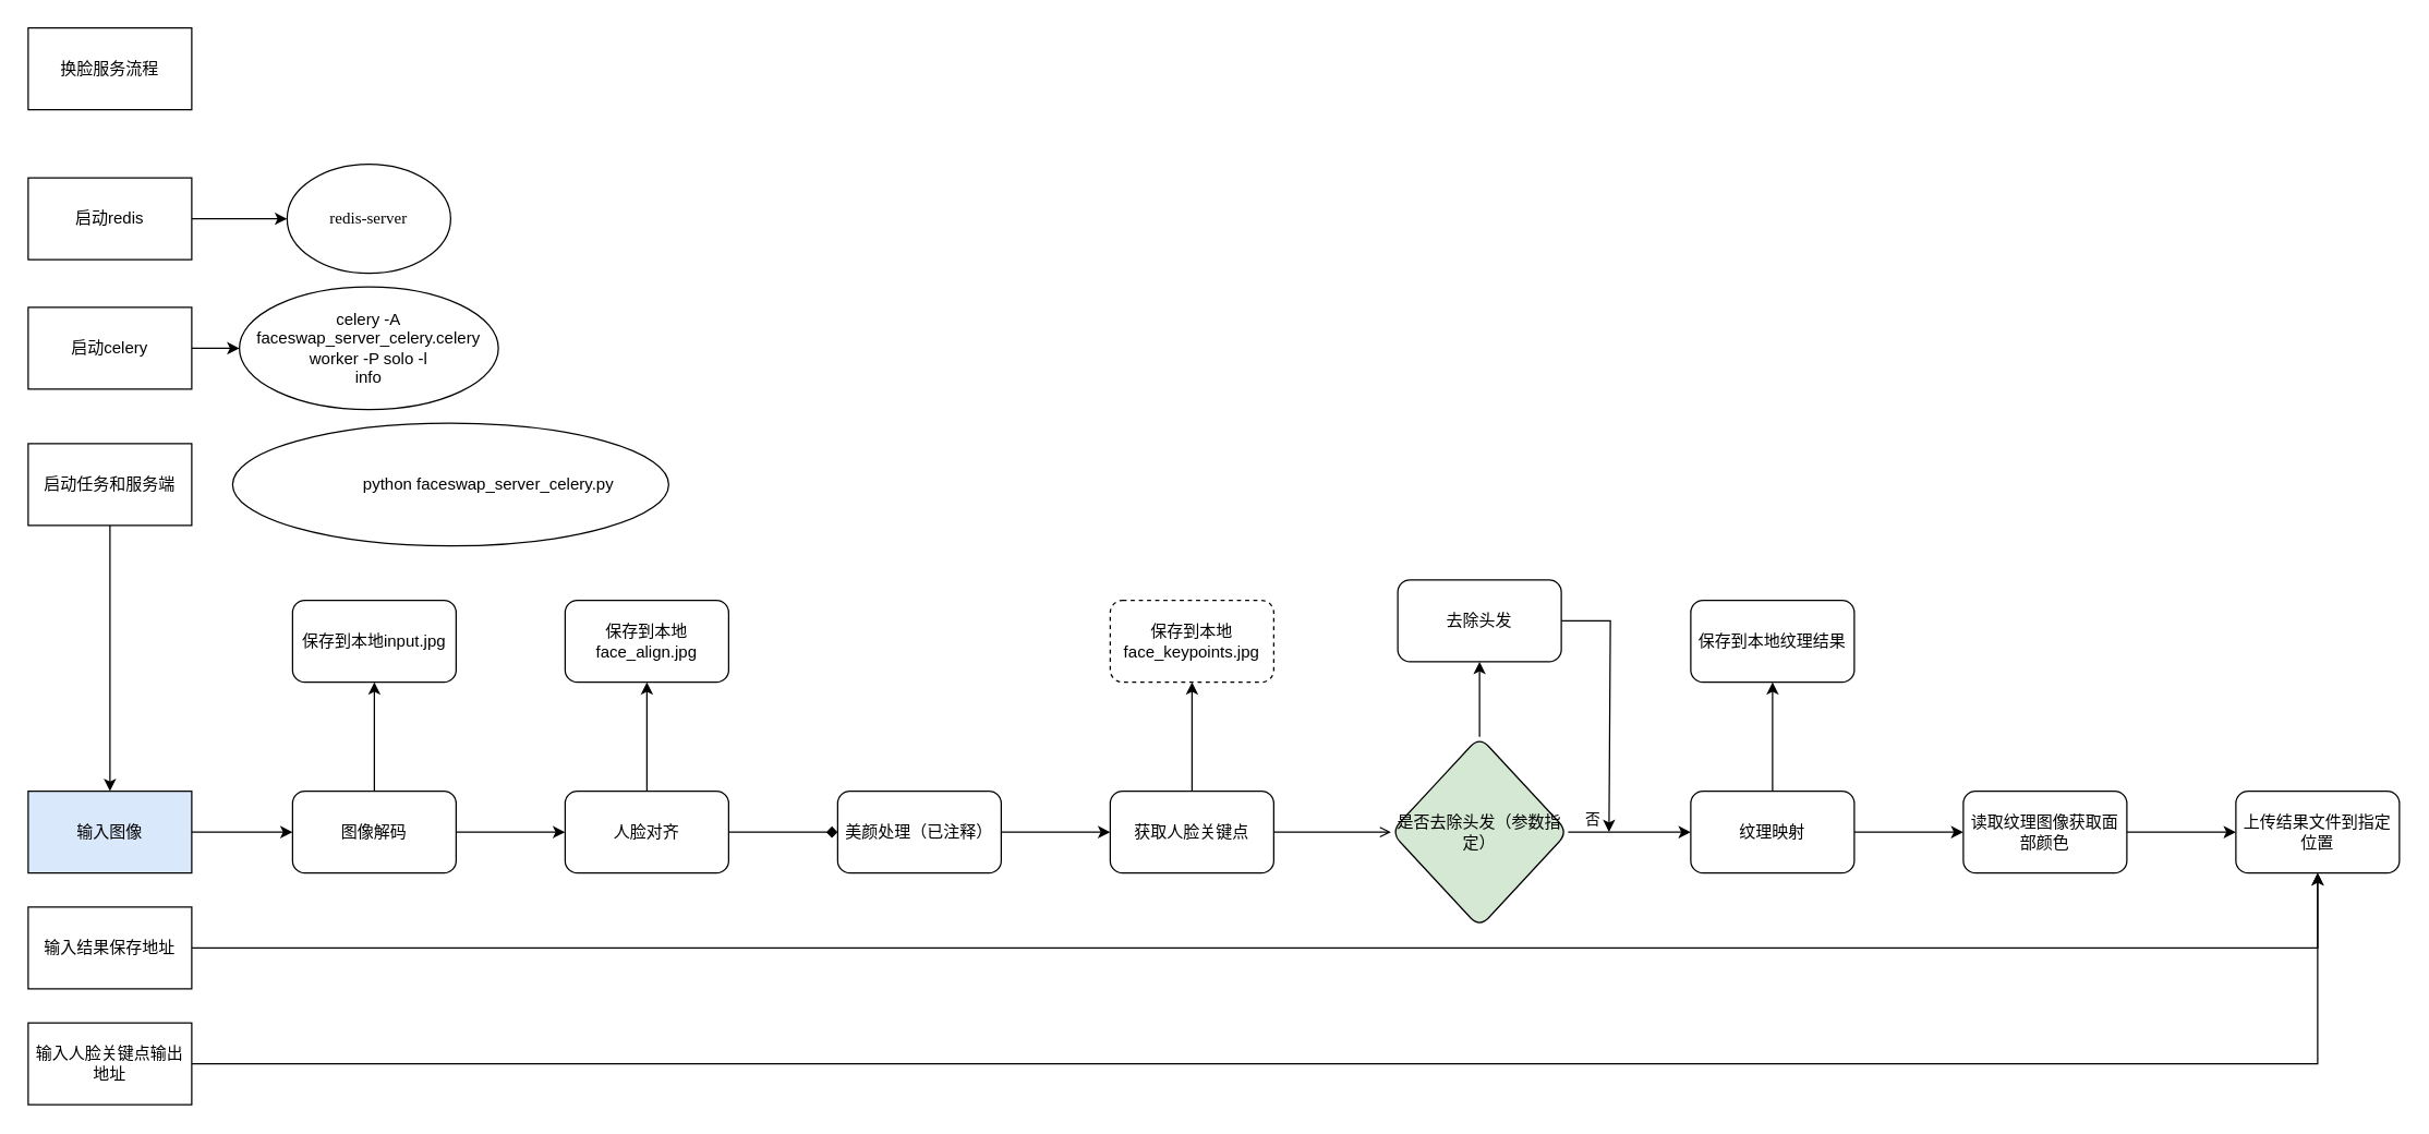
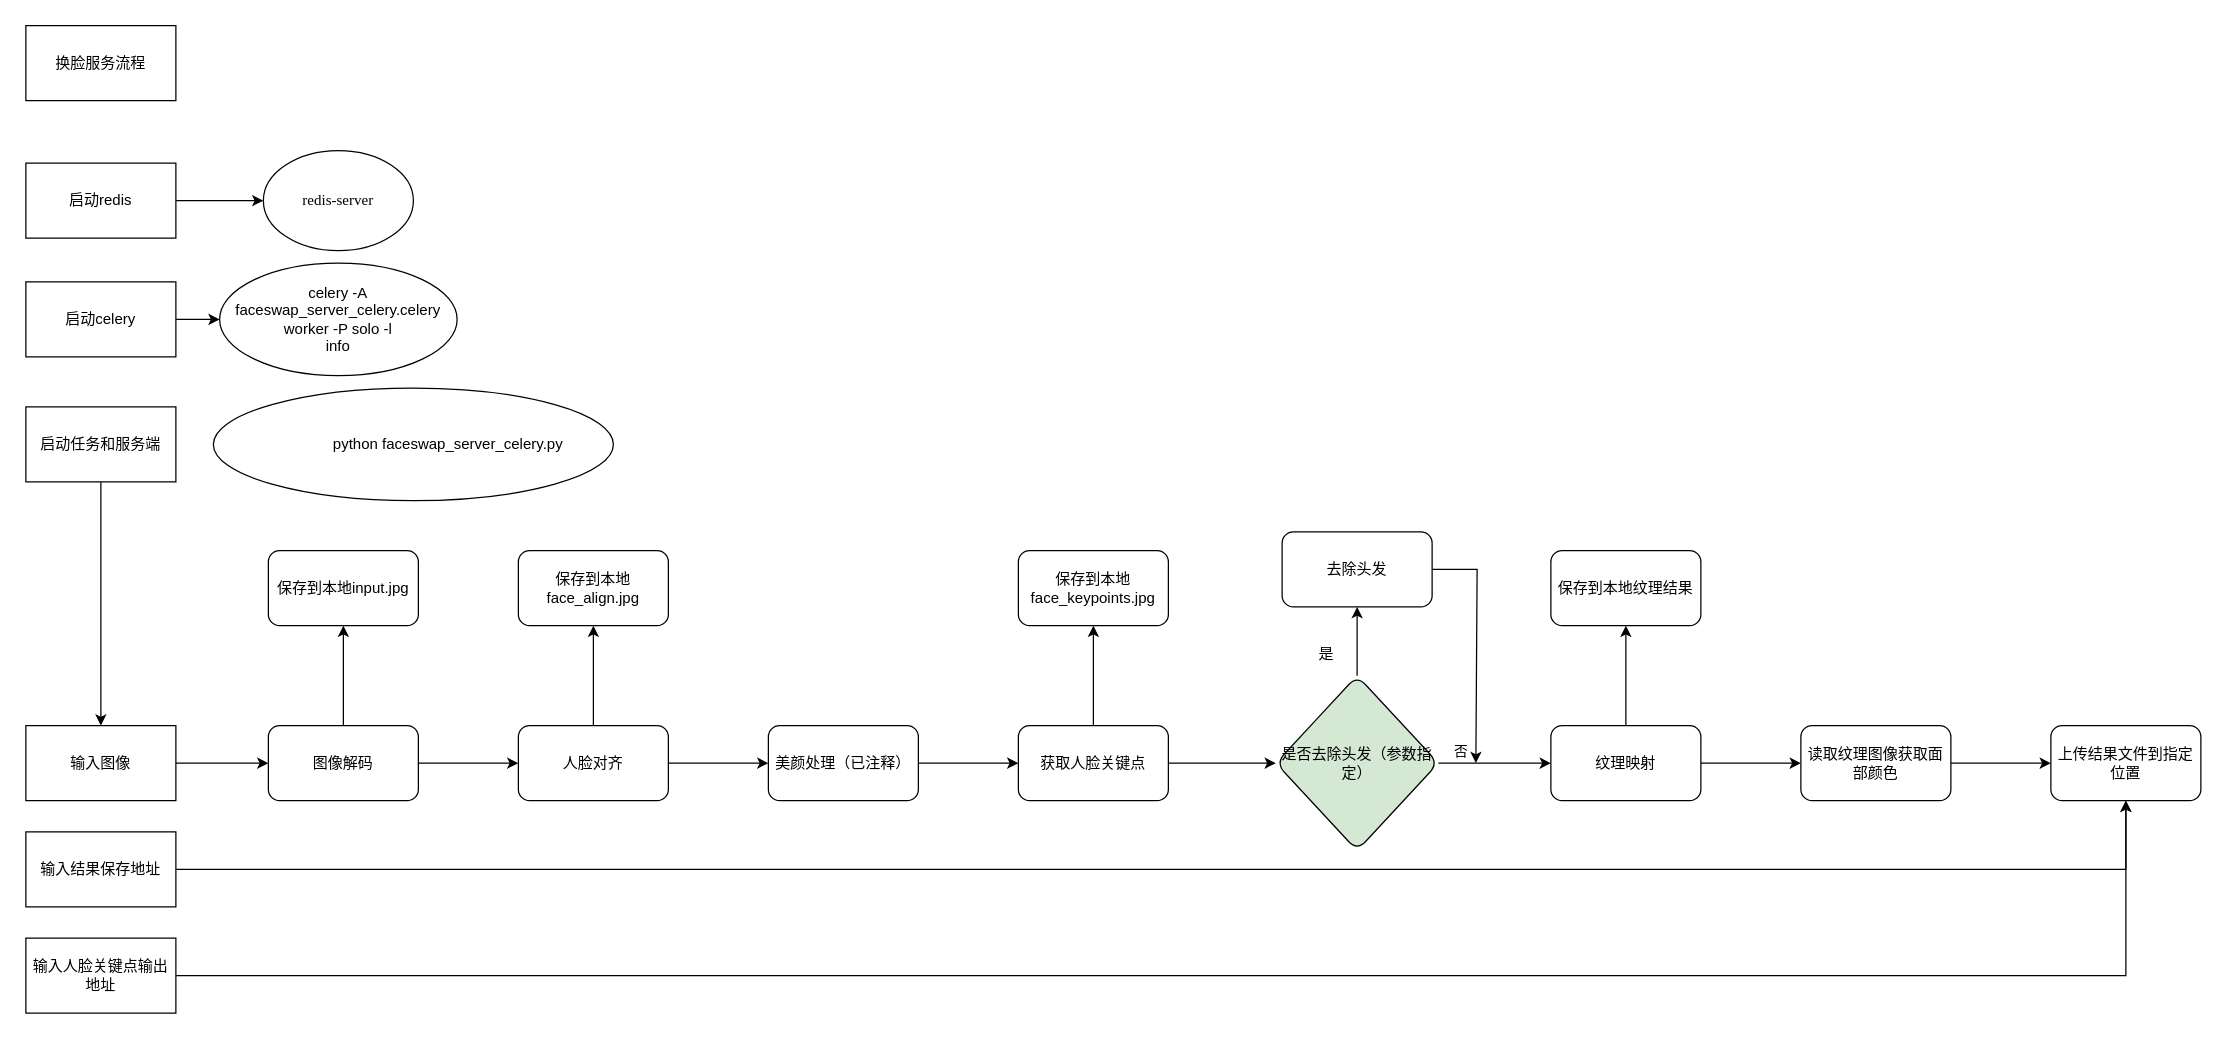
  <mxCell id="0" />
  <mxCell id="1" parent="0" />
  <mxCell id="2" value="换脸服务流程" style="rounded=0;whiteSpace=wrap;html=1;" vertex="1" parent="1"><mxGeometry x="20" y="20" width="120" height="60" as="geometry" /></mxCell>
  <mxCell id="3" style="edgeStyle=orthogonalEdgeStyle;rounded=0;orthogonalLoop=1;jettySize=auto;html=1;entryX=0;entryY=0.5;entryDx=0;entryDy=0;" edge="1" parent="1" source="4" target="5"><mxGeometry relative="1" as="geometry" /></mxCell>
  <mxCell id="4" value="启动redis&lt;br&gt;&lt;span style=&quot;font-size:10.5pt;font-family:宋体;&lt;br/&gt;mso-bidi-font-family:宋体;mso-ansi-language:EN-US;mso-fareast-language:ZH-CN;&lt;br/&gt;mso-bidi-language:AR&quot;&gt;&lt;/span&gt;" style="rounded=0;whiteSpace=wrap;html=1;" vertex="1" parent="1"><mxGeometry x="20" y="130" width="120" height="60" as="geometry" /></mxCell>
  <mxCell id="5" value="&lt;span style=&quot;font-family: 宋体; text-align: left; background-color: initial;&quot;&gt;redis-server&lt;/span&gt;" style="ellipse;whiteSpace=wrap;html=1;" vertex="1" parent="1"><mxGeometry x="210" y="120" width="120" height="80" as="geometry" /></mxCell>
  <mxCell id="6" style="edgeStyle=orthogonalEdgeStyle;rounded=0;orthogonalLoop=1;jettySize=auto;html=1;entryX=0;entryY=0.5;entryDx=0;entryDy=0;" edge="1" parent="1" source="7" target="8"><mxGeometry relative="1" as="geometry" /></mxCell>
  <mxCell id="7" value="启动celery&lt;br&gt;&lt;span style=&quot;font-size:10.5pt;font-family:宋体;&lt;br/&gt;mso-bidi-font-family:宋体;mso-ansi-language:EN-US;mso-fareast-language:ZH-CN;&lt;br/&gt;mso-bidi-language:AR&quot;&gt;&lt;/span&gt;" style="rounded=0;whiteSpace=wrap;html=1;" vertex="1" parent="1"><mxGeometry x="20" y="225" width="120" height="60" as="geometry" /></mxCell>
  <mxCell id="8" value="celery -A faceswap_server_celery.celery worker -P solo -l&lt;br/&gt;info" style="ellipse;whiteSpace=wrap;html=1;" vertex="1" parent="1"><mxGeometry x="175" y="210" width="190" height="90" as="geometry" /></mxCell>
  <mxCell id="9" style="edgeStyle=orthogonalEdgeStyle;rounded=0;orthogonalLoop=1;jettySize=auto;html=1;" edge="1" parent="1" source="10" target="13"><mxGeometry relative="1" as="geometry" /></mxCell>
  <mxCell id="10" value="启动任务和服务端" style="rounded=0;whiteSpace=wrap;html=1;" vertex="1" parent="1"><mxGeometry x="20" y="325" width="120" height="60" as="geometry" /></mxCell>
  <mxCell id="11" value="&lt;p style=&quot;text-align: left; margin-left: 42pt;&quot; class=&quot;MsoNormal&quot;&gt;python&amp;nbsp;&lt;span style=&quot;background-color: initial;&quot;&gt;faceswap_server_celery.py&lt;/span&gt;&lt;/p&gt;&lt;p style=&quot;text-align: left; margin-left: 42pt;&quot; class=&quot;MsoNormal&quot;&gt;&lt;span lang=&quot;EN-US&quot;&gt;&lt;/span&gt;&lt;/p&gt;" style="ellipse;whiteSpace=wrap;html=1;" vertex="1" parent="1"><mxGeometry x="170" y="310" width="320" height="90" as="geometry" /></mxCell>
  <mxCell id="12" value="" style="edgeStyle=orthogonalEdgeStyle;rounded=0;orthogonalLoop=1;jettySize=auto;html=1;" edge="1" parent="1" source="13" target="20"><mxGeometry relative="1" as="geometry" /></mxCell>
- <mxCell id="13" value="输入图像" style="rounded=0;whiteSpace=wrap;html=1;fillColor=#dae8fc;" vertex="1" parent="1"><mxGeometry x="20" y="580" width="120" height="60" as="geometry" /></mxCell>
+ <mxCell id="13" value="输入图像" style="rounded=0;whiteSpace=wrap;html=1;" vertex="1" parent="1"><mxGeometry x="20" y="580" width="120" height="60" as="geometry" /></mxCell>
  <mxCell id="14" style="edgeStyle=orthogonalEdgeStyle;rounded=0;orthogonalLoop=1;jettySize=auto;html=1;entryX=0.5;entryY=1;entryDx=0;entryDy=0;" edge="1" parent="1" source="15" target="41"><mxGeometry relative="1" as="geometry" /></mxCell>
  <mxCell id="15" value="输入结果保存地址" style="rounded=0;whiteSpace=wrap;html=1;" vertex="1" parent="1"><mxGeometry x="20" y="665" width="120" height="60" as="geometry" /></mxCell>
  <mxCell id="16" style="edgeStyle=orthogonalEdgeStyle;rounded=0;orthogonalLoop=1;jettySize=auto;html=1;entryX=0.5;entryY=1;entryDx=0;entryDy=0;" edge="1" parent="1" source="17" target="41"><mxGeometry relative="1" as="geometry" /></mxCell>
  <mxCell id="17" value="输入人脸关键点输出地址" style="rounded=0;whiteSpace=wrap;html=1;" vertex="1" parent="1"><mxGeometry x="20" y="750" width="120" height="60" as="geometry" /></mxCell>
  <mxCell id="18" value="" style="edgeStyle=orthogonalEdgeStyle;rounded=0;orthogonalLoop=1;jettySize=auto;html=1;" edge="1" parent="1" source="20" target="23"><mxGeometry relative="1" as="geometry" /></mxCell>
  <mxCell id="19" value="" style="edgeStyle=orthogonalEdgeStyle;rounded=0;orthogonalLoop=1;jettySize=auto;html=1;" edge="1" parent="1" source="20" target="42"><mxGeometry relative="1" as="geometry" /></mxCell>
  <mxCell id="20" value="图像解码" style="rounded=1;whiteSpace=wrap;html=1;" vertex="1" parent="1"><mxGeometry x="214" y="580" width="120" height="60" as="geometry" /></mxCell>
- <mxCell id="21" value="" style="edgeStyle=orthogonalEdgeStyle;rounded=0;orthogonalLoop=1;jettySize=auto;html=1;endArrow=diamond;" edge="1" parent="1" source="23" target="25"><mxGeometry relative="1" as="geometry" /></mxCell>
+ <mxCell id="21" value="" style="edgeStyle=orthogonalEdgeStyle;rounded=0;orthogonalLoop=1;jettySize=auto;html=1;" edge="1" parent="1" source="23" target="25"><mxGeometry relative="1" as="geometry" /></mxCell>
  <mxCell id="22" value="" style="edgeStyle=orthogonalEdgeStyle;rounded=0;orthogonalLoop=1;jettySize=auto;html=1;" edge="1" parent="1" source="23" target="43"><mxGeometry relative="1" as="geometry" /></mxCell>
  <mxCell id="23" value="人脸对齐" style="whiteSpace=wrap;html=1;rounded=1;" vertex="1" parent="1"><mxGeometry x="414" y="580" width="120" height="60" as="geometry" /></mxCell>
  <mxCell id="24" value="" style="edgeStyle=orthogonalEdgeStyle;rounded=0;orthogonalLoop=1;jettySize=auto;html=1;" edge="1" parent="1" source="25" target="28"><mxGeometry relative="1" as="geometry" /></mxCell>
  <mxCell id="25" value="美颜处理（已注释）" style="whiteSpace=wrap;html=1;rounded=1;" vertex="1" parent="1"><mxGeometry x="614" y="580" width="120" height="60" as="geometry" /></mxCell>
- <mxCell id="26" value="" style="edgeStyle=orthogonalEdgeStyle;rounded=0;orthogonalLoop=1;jettySize=auto;html=1;endArrow=open;" edge="1" parent="1" source="28" target="32"><mxGeometry relative="1" as="geometry" /></mxCell>
+ <mxCell id="26" value="" style="edgeStyle=orthogonalEdgeStyle;rounded=0;orthogonalLoop=1;jettySize=auto;html=1;" edge="1" parent="1" source="28" target="32"><mxGeometry relative="1" as="geometry" /></mxCell>
  <mxCell id="27" value="" style="edgeStyle=orthogonalEdgeStyle;rounded=0;orthogonalLoop=1;jettySize=auto;html=1;" edge="1" parent="1" source="28" target="44"><mxGeometry relative="1" as="geometry" /></mxCell>
  <mxCell id="28" value="获取人脸关键点" style="whiteSpace=wrap;html=1;rounded=1;" vertex="1" parent="1"><mxGeometry x="814" y="580" width="120" height="60" as="geometry" /></mxCell>
  <mxCell id="29" value="" style="edgeStyle=orthogonalEdgeStyle;rounded=0;orthogonalLoop=1;jettySize=auto;html=1;" edge="1" parent="1" source="32" target="34"><mxGeometry relative="1" as="geometry" /></mxCell>
  <mxCell id="30" value="" style="edgeStyle=orthogonalEdgeStyle;rounded=0;orthogonalLoop=1;jettySize=auto;html=1;" edge="1" parent="1" source="32" target="38"><mxGeometry relative="1" as="geometry" /></mxCell>
  <mxCell id="31" value="否" style="edgeLabel;html=1;align=center;verticalAlign=middle;resizable=0;points=[];" vertex="1" connectable="0" parent="30"><mxGeometry x="-0.471" y="1" relative="1" as="geometry"><mxPoint x="-7" y="-9" as="offset" /></mxGeometry></mxCell>
  <mxCell id="32" value="是否去除头发（参数指定）" style="rhombus;whiteSpace=wrap;html=1;rounded=1;fillColor=#d5e8d4;" vertex="1" parent="1"><mxGeometry x="1020" y="540" width="130" height="140" as="geometry" /></mxCell>
  <mxCell id="33" style="edgeStyle=orthogonalEdgeStyle;rounded=0;orthogonalLoop=1;jettySize=auto;html=1;" edge="1" parent="1" source="34"><mxGeometry relative="1" as="geometry"><mxPoint x="1180" y="610" as="targetPoint" /><Array as="points"><mxPoint x="1181" y="455" /></Array></mxGeometry></mxCell>
  <mxCell id="34" value="去除头发" style="whiteSpace=wrap;html=1;rounded=1;" vertex="1" parent="1"><mxGeometry x="1025" y="425" width="120" height="60" as="geometry" /></mxCell>
+ <mxCell id="35" value="是" style="text;html=1;align=center;verticalAlign=middle;resizable=0;points=[];autosize=1;strokeColor=none;fillColor=none;" vertex="1" parent="1"><mxGeometry x="1040" y="508" width="40" height="30" as="geometry" /></mxCell>
  <mxCell id="36" value="" style="edgeStyle=orthogonalEdgeStyle;rounded=0;orthogonalLoop=1;jettySize=auto;html=1;" edge="1" parent="1" source="38" target="40"><mxGeometry relative="1" as="geometry" /></mxCell>
  <mxCell id="37" value="" style="edgeStyle=orthogonalEdgeStyle;rounded=0;orthogonalLoop=1;jettySize=auto;html=1;" edge="1" parent="1" source="38" target="45"><mxGeometry relative="1" as="geometry" /></mxCell>
  <mxCell id="38" value="纹理映射" style="whiteSpace=wrap;html=1;rounded=1;" vertex="1" parent="1"><mxGeometry x="1240" y="580" width="120" height="60" as="geometry" /></mxCell>
  <mxCell id="39" value="" style="edgeStyle=orthogonalEdgeStyle;rounded=0;orthogonalLoop=1;jettySize=auto;html=1;" edge="1" parent="1" source="40" target="41"><mxGeometry relative="1" as="geometry" /></mxCell>
  <mxCell id="40" value="读取纹理图像获取面部颜色" style="whiteSpace=wrap;html=1;rounded=1;" vertex="1" parent="1"><mxGeometry x="1440" y="580" width="120" height="60" as="geometry" /></mxCell>
  <mxCell id="41" value="上传结果文件到指定位置" style="whiteSpace=wrap;html=1;rounded=1;" vertex="1" parent="1"><mxGeometry x="1640" y="580" width="120" height="60" as="geometry" /></mxCell>
  <mxCell id="42" value="保存到本地input.jpg" style="whiteSpace=wrap;html=1;rounded=1;" vertex="1" parent="1"><mxGeometry x="214" y="440" width="120" height="60" as="geometry" /></mxCell>
  <mxCell id="43" value="保存到本地face_align.jpg" style="whiteSpace=wrap;html=1;rounded=1;" vertex="1" parent="1"><mxGeometry x="414" y="440" width="120" height="60" as="geometry" /></mxCell>
- <mxCell id="44" value="保存到本地face_keypoints.jpg" style="whiteSpace=wrap;html=1;rounded=1;dashed=1;" vertex="1" parent="1"><mxGeometry x="814" y="440" width="120" height="60" as="geometry" /></mxCell>
+ <mxCell id="44" value="保存到本地face_keypoints.jpg" style="whiteSpace=wrap;html=1;rounded=1;" vertex="1" parent="1"><mxGeometry x="814" y="440" width="120" height="60" as="geometry" /></mxCell>
  <mxCell id="45" value="保存到本地纹理结果" style="whiteSpace=wrap;html=1;rounded=1;" vertex="1" parent="1"><mxGeometry x="1240" y="440" width="120" height="60" as="geometry" /></mxCell>
